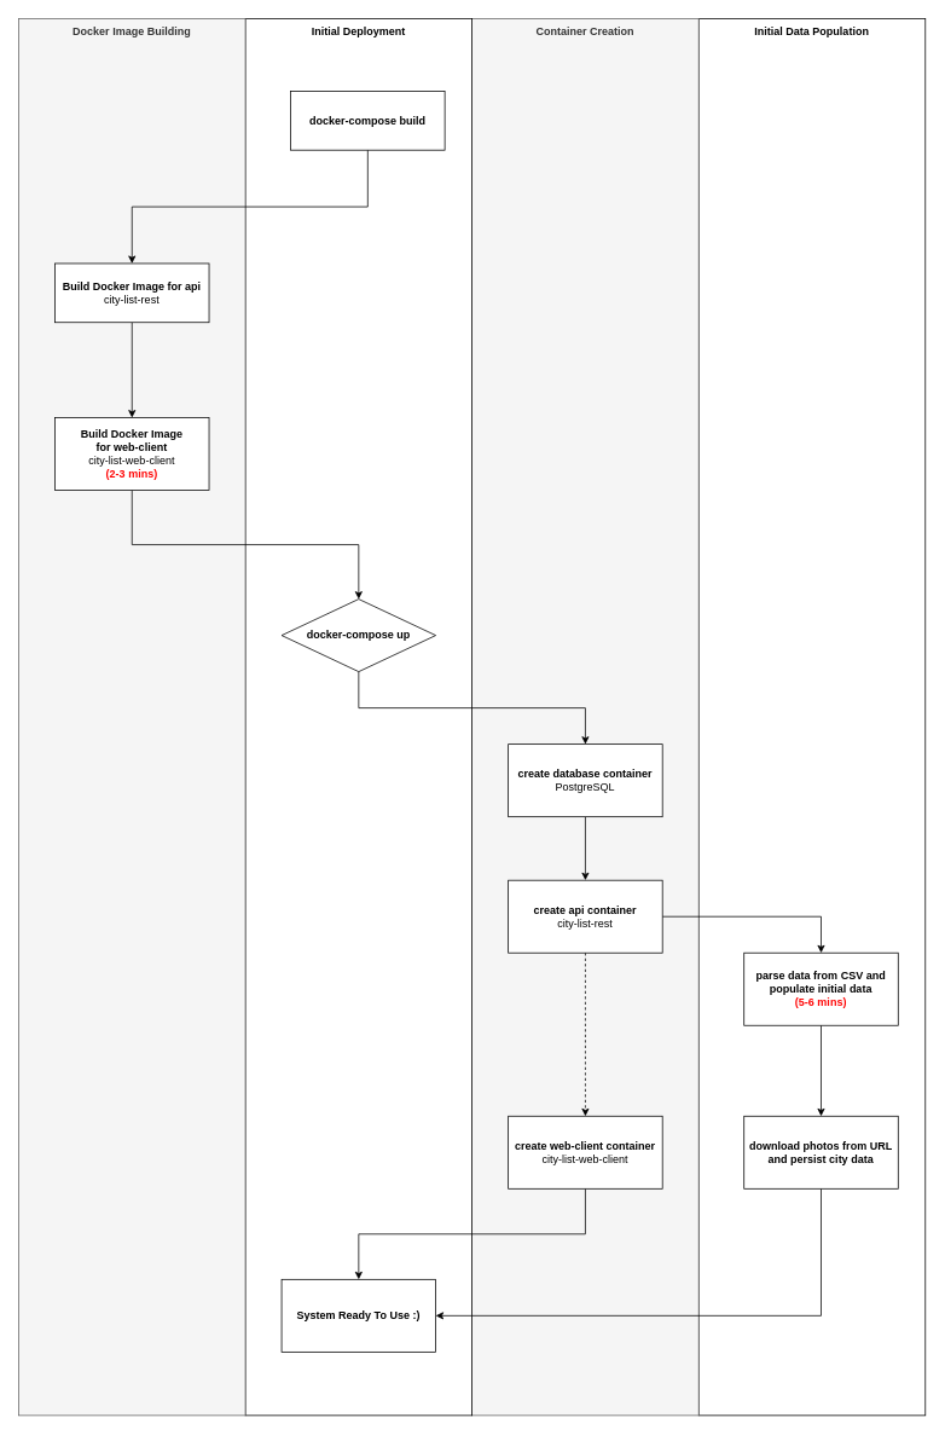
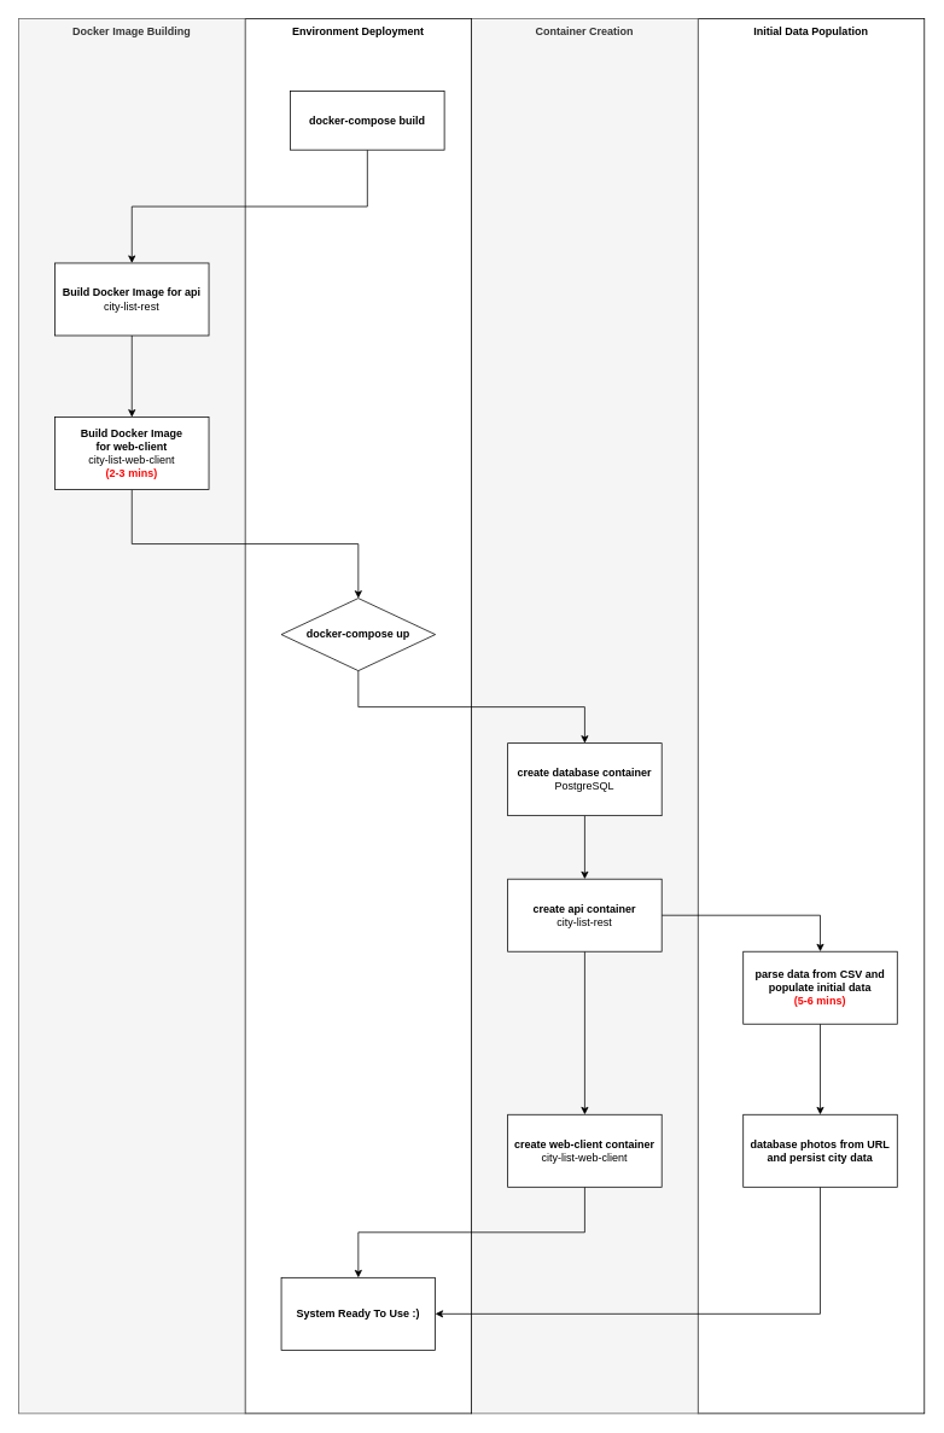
  <mxCell id="0" />
  <mxCell id="1" parent="0" />
  <mxCell id="2" value="Initial Data Population" style="rounded=0;whiteSpace=wrap;html=1;verticalAlign=top;fontStyle=1" vertex="1" parent="1"><mxGeometry x="770" y="20" width="250" height="1540" as="geometry" /></mxCell>
  <mxCell id="3" value="Container Creation" style="rounded=0;whiteSpace=wrap;html=1;verticalAlign=top;fontStyle=1;fillColor=#f5f5f5;fontColor=#333333;strokeColor=#666666;" vertex="1" parent="1"><mxGeometry x="520" y="20" width="250" height="1540" as="geometry" /></mxCell>
- <mxCell id="4" value="Initial Deployment" style="rounded=0;whiteSpace=wrap;html=1;verticalAlign=top;fontStyle=1" vertex="1" parent="1"><mxGeometry x="270" y="20" width="250" height="1540" as="geometry" /></mxCell>
+ <mxCell id="4" value="Environment Deployment" style="rounded=0;whiteSpace=wrap;html=1;verticalAlign=top;fontStyle=1" vertex="1" parent="1"><mxGeometry x="270" y="20" width="250" height="1540" as="geometry" /></mxCell>
  <mxCell id="5" value="Docker Image Building" style="rounded=0;whiteSpace=wrap;html=1;verticalAlign=top;fontStyle=1;fillColor=#f5f5f5;fontColor=#333333;strokeColor=#666666;" vertex="1" parent="1"><mxGeometry x="20" y="20" width="250" height="1540" as="geometry" /></mxCell>
  <mxCell id="6" value="" style="edgeStyle=orthogonalEdgeStyle;rounded=0;orthogonalLoop=1;jettySize=auto;html=1;" edge="1" parent="1" source="7" target="9"><mxGeometry relative="1" as="geometry" /></mxCell>
- <mxCell id="7" value="&lt;b&gt;Build Docker Image for api&lt;/b&gt;&lt;br&gt;city-list-rest" style="rounded=0;whiteSpace=wrap;html=1;" vertex="1" parent="1"><mxGeometry x="60" y="290" width="170" height="65" as="geometry" /></mxCell>
+ <mxCell id="7" value="&lt;b&gt;Build Docker Image for api&lt;/b&gt;&lt;br&gt;city-list-rest" style="rounded=0;whiteSpace=wrap;html=1;" vertex="1" parent="1"><mxGeometry x="60" y="290" width="170" height="80" as="geometry" /></mxCell>
  <mxCell id="8" value="" style="edgeStyle=orthogonalEdgeStyle;rounded=0;orthogonalLoop=1;jettySize=auto;html=1;exitX=0.5;exitY=1;exitDx=0;exitDy=0;" edge="1" parent="1" source="9" target="11"><mxGeometry relative="1" as="geometry"><mxPoint x="380" y="570" as="sourcePoint" /></mxGeometry></mxCell>
  <mxCell id="9" value="&lt;b style=&quot;border-color: var(--border-color);&quot;&gt;Build Docker Image &lt;br&gt;for web-client&lt;/b&gt;&lt;br style=&quot;border-color: var(--border-color);&quot;&gt;city-list-web-client&lt;br&gt;&lt;font color=&quot;#ff0303&quot;&gt;&lt;b&gt;(2-3 mins)&lt;/b&gt;&lt;/font&gt;" style="rounded=0;whiteSpace=wrap;html=1;" vertex="1" parent="1"><mxGeometry x="60" y="460" width="170" height="80" as="geometry" /></mxCell>
  <mxCell id="10" style="edgeStyle=orthogonalEdgeStyle;rounded=0;orthogonalLoop=1;jettySize=auto;html=1;exitX=0.5;exitY=1;exitDx=0;exitDy=0;entryX=0.5;entryY=0;entryDx=0;entryDy=0;" edge="1" parent="1" source="11" target="15"><mxGeometry relative="1" as="geometry" /></mxCell>
  <mxCell id="11" value="&lt;span style=&quot;border-color: var(--border-color);&quot;&gt;&lt;b&gt;docker-compose up&lt;/b&gt;&lt;br&gt;&lt;/span&gt;" style="rhombus;whiteSpace=wrap;html=1;" vertex="1" parent="1"><mxGeometry x="310" y="660" width="170" height="80" as="geometry" /></mxCell>
  <mxCell id="12" style="edgeStyle=orthogonalEdgeStyle;rounded=0;orthogonalLoop=1;jettySize=auto;html=1;exitX=0.5;exitY=1;exitDx=0;exitDy=0;entryX=0.5;entryY=0;entryDx=0;entryDy=0;" edge="1" parent="1" source="13" target="7"><mxGeometry relative="1" as="geometry" /></mxCell>
  <mxCell id="13" value="&lt;b&gt;docker-compose build&lt;/b&gt;" style="rounded=0;whiteSpace=wrap;html=1;" vertex="1" parent="1"><mxGeometry x="320" y="100" width="170" height="65" as="geometry" /></mxCell>
  <mxCell id="14" style="edgeStyle=orthogonalEdgeStyle;rounded=0;orthogonalLoop=1;jettySize=auto;html=1;exitX=0.5;exitY=1;exitDx=0;exitDy=0;entryX=0.5;entryY=0;entryDx=0;entryDy=0;" edge="1" parent="1" source="15" target="18"><mxGeometry relative="1" as="geometry" /></mxCell>
  <mxCell id="15" value="&lt;span style=&quot;border-color: var(--border-color);&quot;&gt;&lt;b&gt;create database container&lt;/b&gt;&lt;br&gt;PostgreSQL&lt;br&gt;&lt;/span&gt;" style="rounded=0;whiteSpace=wrap;html=1;" vertex="1" parent="1"><mxGeometry x="560" y="820" width="170" height="80" as="geometry" /></mxCell>
- <mxCell id="16" style="edgeStyle=orthogonalEdgeStyle;rounded=0;orthogonalLoop=1;jettySize=auto;html=1;exitX=0.5;exitY=1;exitDx=0;exitDy=0;entryX=0.5;entryY=0;entryDx=0;entryDy=0;dashed=1;" edge="1" parent="1" source="18" target="20"><mxGeometry relative="1" as="geometry" /></mxCell>
+ <mxCell id="16" style="edgeStyle=orthogonalEdgeStyle;rounded=0;orthogonalLoop=1;jettySize=auto;html=1;exitX=0.5;exitY=1;exitDx=0;exitDy=0;entryX=0.5;entryY=0;entryDx=0;entryDy=0;" edge="1" parent="1" source="18" target="20"><mxGeometry relative="1" as="geometry" /></mxCell>
  <mxCell id="17" style="edgeStyle=orthogonalEdgeStyle;rounded=0;orthogonalLoop=1;jettySize=auto;html=1;exitX=1;exitY=0.5;exitDx=0;exitDy=0;entryX=0.5;entryY=0;entryDx=0;entryDy=0;" edge="1" parent="1" source="18" target="22"><mxGeometry relative="1" as="geometry" /></mxCell>
  <mxCell id="18" value="&lt;span style=&quot;border-color: var(--border-color);&quot;&gt;&lt;b&gt;create api container&lt;/b&gt;&lt;br&gt;city-list-rest&lt;br&gt;&lt;/span&gt;" style="rounded=0;whiteSpace=wrap;html=1;" vertex="1" parent="1"><mxGeometry x="560" y="970" width="170" height="80" as="geometry" /></mxCell>
  <mxCell id="19" style="edgeStyle=orthogonalEdgeStyle;rounded=0;orthogonalLoop=1;jettySize=auto;html=1;exitX=0.5;exitY=1;exitDx=0;exitDy=0;entryX=0.5;entryY=0;entryDx=0;entryDy=0;" edge="1" parent="1" source="20" target="25"><mxGeometry relative="1" as="geometry" /></mxCell>
  <mxCell id="20" value="&lt;span style=&quot;border-color: var(--border-color);&quot;&gt;&lt;b&gt;create web-client container&lt;/b&gt;&lt;br&gt;city-list-web-client&lt;br&gt;&lt;/span&gt;" style="rounded=0;whiteSpace=wrap;html=1;" vertex="1" parent="1"><mxGeometry x="560" y="1230" width="170" height="80" as="geometry" /></mxCell>
  <mxCell id="21" value="" style="edgeStyle=orthogonalEdgeStyle;rounded=0;orthogonalLoop=1;jettySize=auto;html=1;" edge="1" parent="1" source="22" target="24"><mxGeometry relative="1" as="geometry" /></mxCell>
  <mxCell id="22" value="&lt;span style=&quot;border-color: var(--border-color);&quot;&gt;&lt;b&gt;parse data from CSV and populate initial data&lt;br&gt;&lt;/b&gt;&lt;span style=&quot;border-color: var(--border-color); color: rgb(255, 3, 3);&quot;&gt;&lt;b&gt;(5-6 mins)&lt;/b&gt;&lt;/span&gt;&lt;br&gt;&lt;/span&gt;" style="rounded=0;whiteSpace=wrap;html=1;" vertex="1" parent="1"><mxGeometry x="820" y="1050" width="170" height="80" as="geometry" /></mxCell>
  <mxCell id="23" style="edgeStyle=orthogonalEdgeStyle;rounded=0;orthogonalLoop=1;jettySize=auto;html=1;exitX=0.5;exitY=1;exitDx=0;exitDy=0;entryX=1;entryY=0.5;entryDx=0;entryDy=0;" edge="1" parent="1" source="24" target="25"><mxGeometry relative="1" as="geometry" /></mxCell>
- <mxCell id="24" value="&lt;span style=&quot;border-color: var(--border-color);&quot;&gt;&lt;b&gt;download photos from URL&lt;br&gt;and persist city data&lt;/b&gt;&lt;br&gt;&lt;/span&gt;" style="rounded=0;whiteSpace=wrap;html=1;" vertex="1" parent="1"><mxGeometry x="820" y="1230" width="170" height="80" as="geometry" /></mxCell>
+ <mxCell id="24" value="&lt;span style=&quot;border-color: var(--border-color);&quot;&gt;&lt;b&gt;database photos from URL&lt;br&gt;and persist city data&lt;/b&gt;&lt;br&gt;&lt;/span&gt;" style="rounded=0;whiteSpace=wrap;html=1;" vertex="1" parent="1"><mxGeometry x="820" y="1230" width="170" height="80" as="geometry" /></mxCell>
  <mxCell id="25" value="&lt;span style=&quot;border-color: var(--border-color);&quot;&gt;&lt;b&gt;System Ready To Use :)&lt;/b&gt;&lt;br&gt;&lt;/span&gt;" style="rounded=0;whiteSpace=wrap;html=1;" vertex="1" parent="1"><mxGeometry x="310" y="1410" width="170" height="80" as="geometry" /></mxCell>
